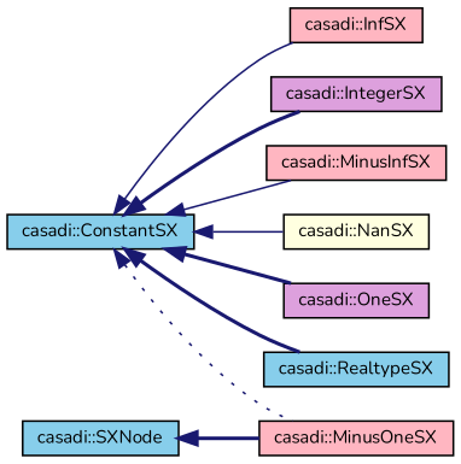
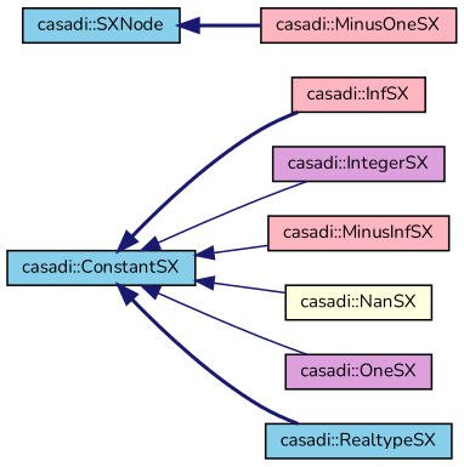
  digraph {
    fontname=Nunito
    rankdir=LR
    node [color=black fillcolor=skyblue fontname=Nunito fontsize=10 shape=record style=filled]
    edge [color=midnightblue dir=back fontname=Nunito fontsize=10 labelfontname="FreeSans.ttf" labelfontsize=10 style=solid]
    n1 [fontcolor=black height=0.2 label="casadi::ConstantSX" width=0.4]
    n2 [fillcolor=lightpink height=0.2 label="casadi::InfSX" width=0.4]
    n3 [fillcolor=plum height=0.2 label="casadi::IntegerSX" width=0.4]
    n4 [fillcolor=lightpink height=0.2 label="casadi::MinusInfSX" width=0.4]
    n5 [fillcolor=lightpink height=0.2 label="casadi::MinusOneSX" width=0.4]
    n6 [fillcolor=lightyellow height=0.2 label="casadi::NanSX" width=0.4]
    n7 [fillcolor=plum height=0.2 label="casadi::OneSX" width=0.4]
    n8 [height=0.2 label="casadi::RealtypeSX" width=0.4]
    n9 [height=0.2 label="casadi::SXNode" width=0.4]
-   n1 -> n2
-   n1 -> n3 [style=bold]
+   n1 -> n2 [style=bold]
+   n1 -> n3
    n1 -> n4
-   n1 -> n5 [style=dotted]
    n1 -> n6
-   n1 -> n7 [style=bold]
+   n1 -> n7
    n1 -> n8 [style=bold]
    n9 -> n5 [style=bold]
  }
